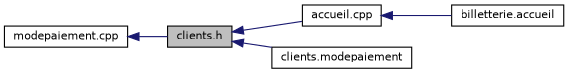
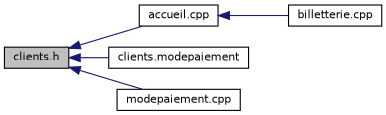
  digraph {
    rankdir=LR
    node [color=black fillcolor=white fontname=Helvetica fontsize=10 shape=record style=filled]
    edge [color=midnightblue dir=back fontname=Helvetica fontsize=10 labelfontname=Helvetica labelfontsize=10 style=solid]
    n1 [fillcolor=grey75 fontcolor=black height=0.2 label="clients.h" width=0.4]
    n2 [height=0.2 label="accueil.cpp" width=0.4]
    n3 [height=0.2 label="clients.modepaiement" width=0.4]
    n4 [height=0.2 label="modepaiement.cpp" width=0.4]
-   n5 [height=0.2 label="billetterie.accueil" width=0.4]
+   n5 [height=0.2 label="billetterie.cpp" width=0.4]
    n1 -> n2
    n1 -> n3
-   n4 -> n1
+   n1 -> n4
    n2 -> n5
  }
